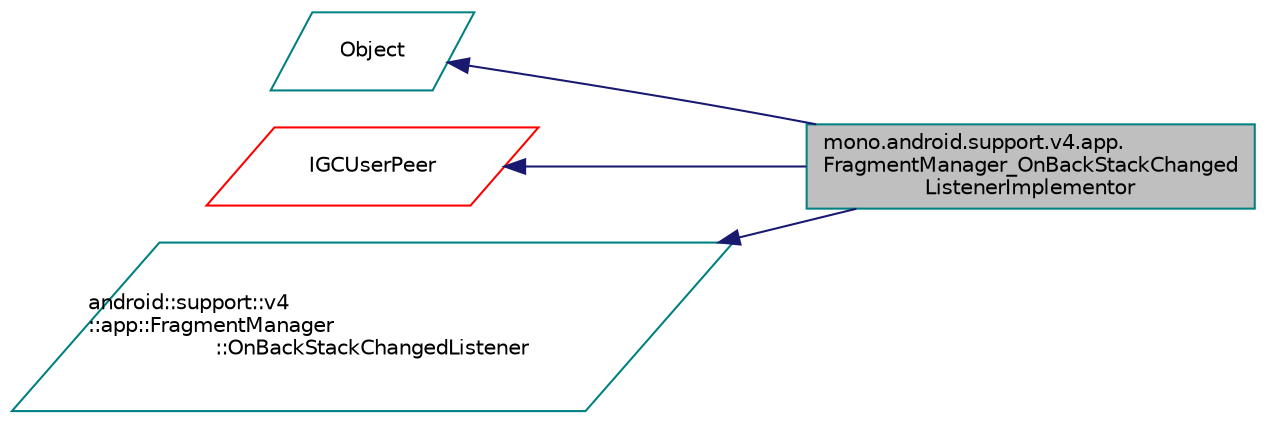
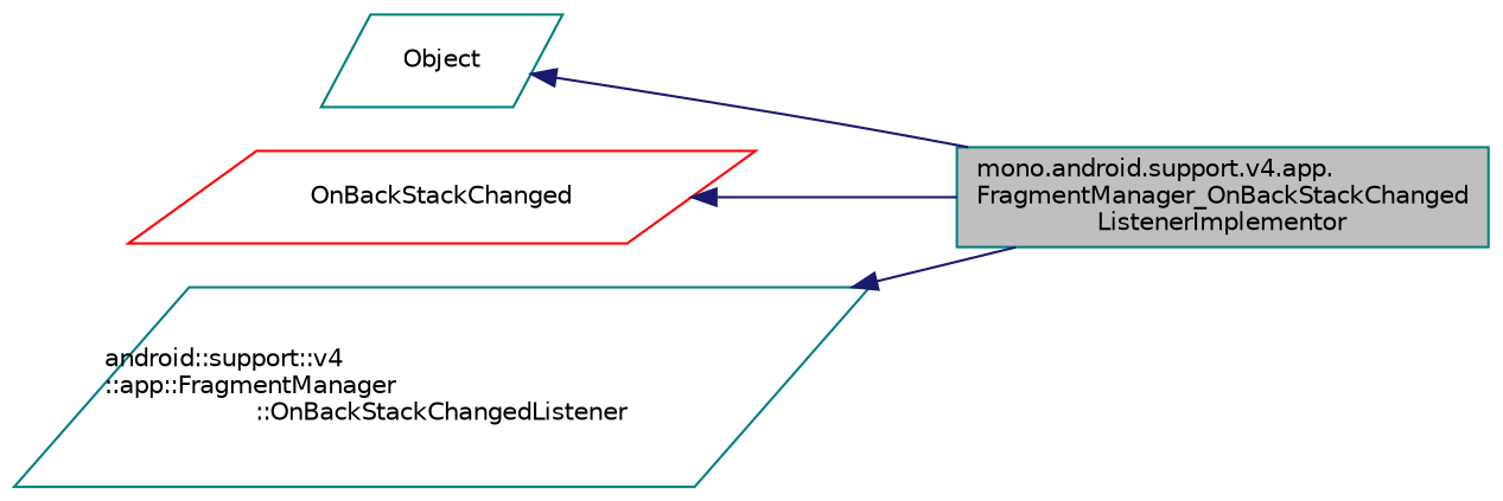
  digraph {
    rankdir=LR
    node [color=teal fillcolor=white fontname=Helvetica fontsize=10 shape=parallelogram style=filled]
    edge [color=midnightblue dir=back fontname=Helvetica fontsize=10 labelfontname=Helvetica labelfontsize=10 style=solid]
    n1 [fillcolor=grey75 fontcolor=black height=0.2 label="mono.android.support.v4.app.\lFragmentManager_OnBackStackChanged\lListenerImplementor" shape=box width=0.4]
    n2 [height=0.2 label=Object width=0.4]
-   n3 [color=red height=0.2 label=IGCUserPeer width=0.4]
+   n3 [color=red height=0.2 label=OnBackStackChanged width=0.4]
    n4 [height=0.2 label="android::support::v4\l::app::FragmentManager\l::OnBackStackChangedListener" width=0.4]
    n2 -> n1
    n3 -> n1
    n4 -> n1
  }
